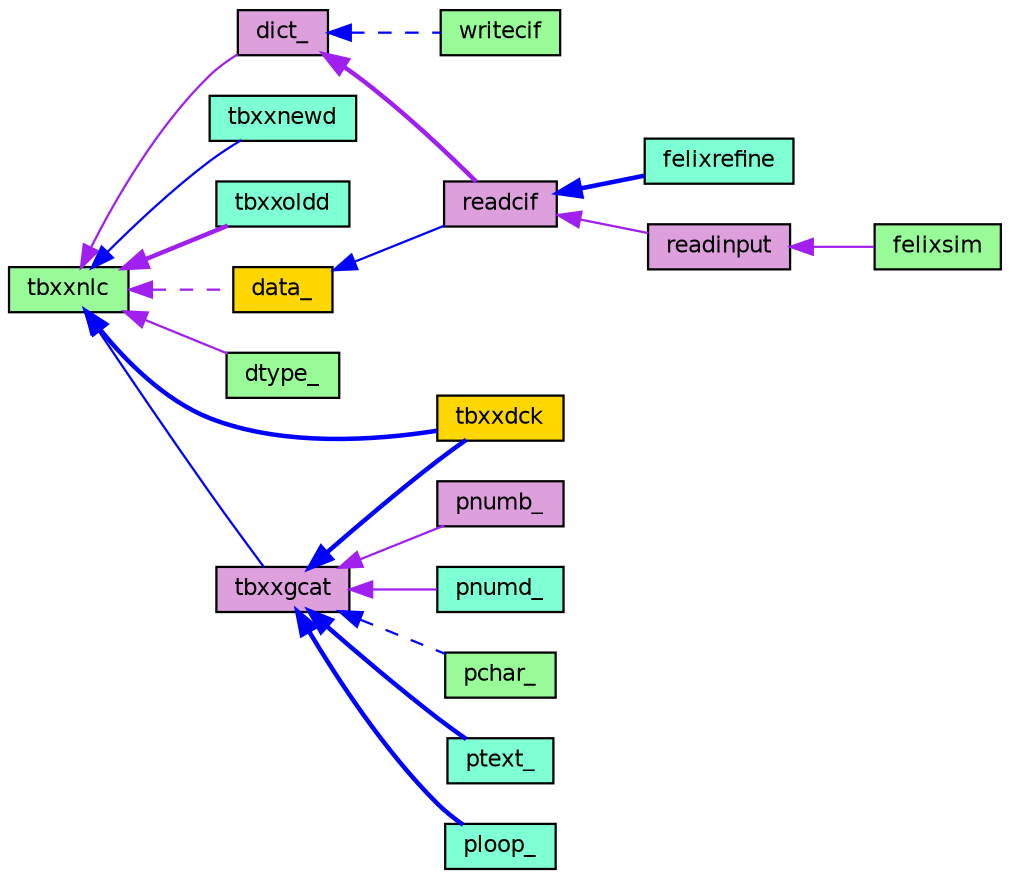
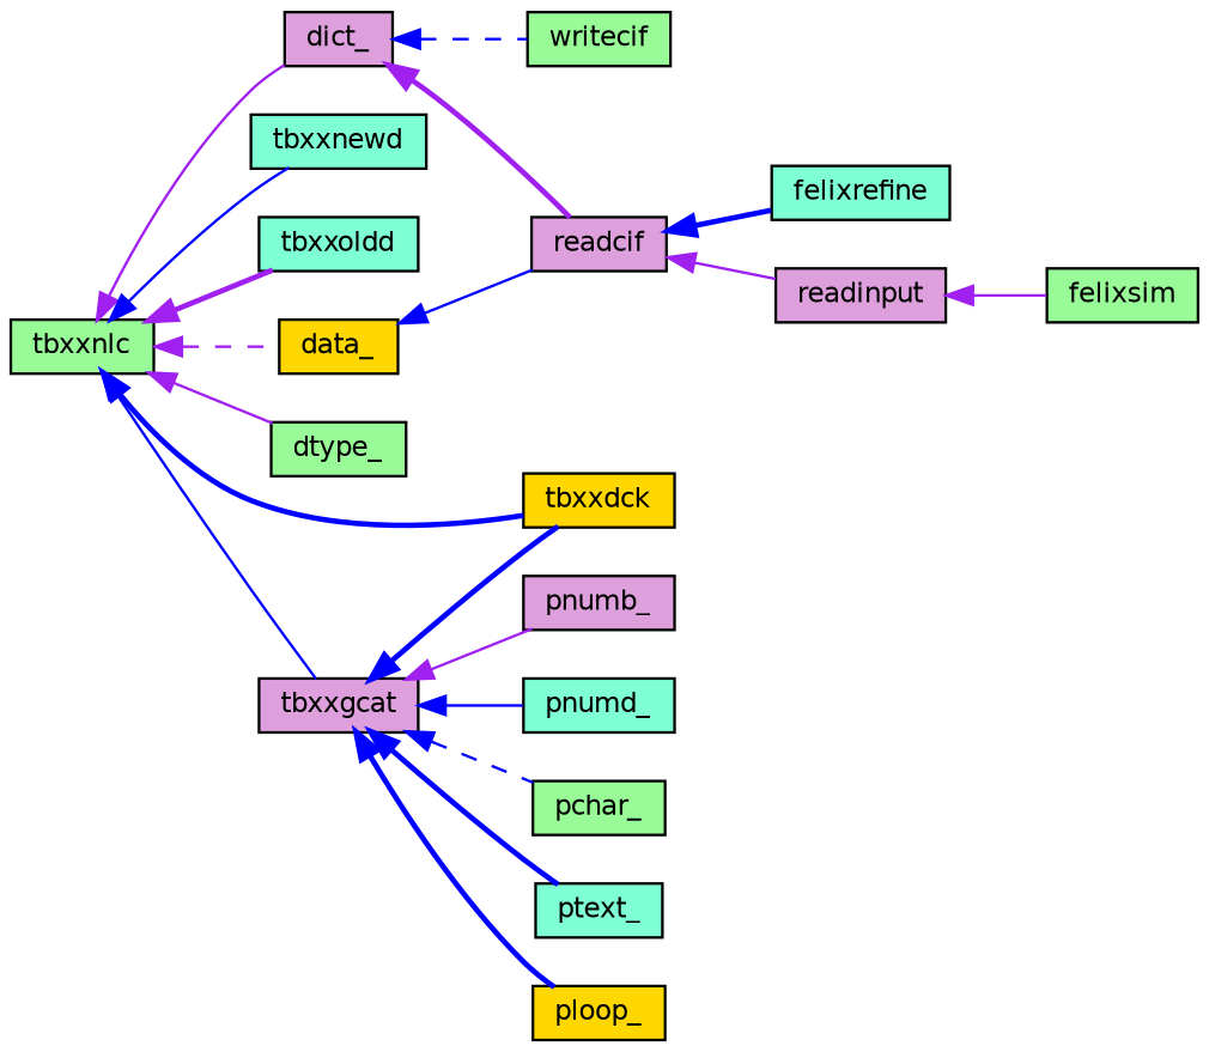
  digraph {
    rankdir=LR
    node [color=black fillcolor=palegreen fontname=Helvetica fontsize=10 shape=record style=filled]
    edge [color=blue dir=back fontname=Helvetica fontsize=10 labelfontname=Helvetica labelfontsize=10 style=solid]
    n1 [fontcolor=black height=0.2 label=tbxxnlc width=0.4]
    n2 [fillcolor=plum height=0.2 label=dict_ width=0.4]
    n3 [fillcolor=aquamarine height=0.2 label=tbxxnewd width=0.4]
    n4 [fillcolor=aquamarine height=0.2 label=tbxxoldd width=0.4]
    n5 [fillcolor=gold height=0.2 label=data_ width=0.4]
    n6 [height=0.2 label=dtype_ width=0.4]
    n7 [fillcolor=plum height=0.2 label=tbxxgcat width=0.4]
    n8 [fillcolor=gold height=0.2 label=tbxxdck width=0.4]
    n9 [height=0.2 label=writecif width=0.4]
    n10 [fillcolor=plum height=0.2 label=readcif width=0.4]
    n11 [fillcolor=plum height=0.2 label=pnumb_ width=0.4]
    n12 [fillcolor=aquamarine height=0.2 label=pnumd_ width=0.4]
    n13 [height=0.2 label=pchar_ width=0.4]
    n14 [fillcolor=aquamarine height=0.2 label=ptext_ width=0.4]
-   n15 [fillcolor=aquamarine height=0.2 label=ploop_ width=0.4]
+   n15 [fillcolor=gold height=0.2 label=ploop_ width=0.4]
    n16 [fillcolor=aquamarine height=0.2 label=felixrefine width=0.4]
    n17 [fillcolor=plum height=0.2 label=readinput width=0.4]
    n18 [height=0.2 label=felixsim width=0.4]
    n1 -> n2 [color=purple]
    n1 -> n3
    n1 -> n4 [color=purple style=bold]
    n1 -> n5 [color=purple style=dashed]
    n1 -> n6 [color=purple]
    n1 -> n7
    n1 -> n8 [style=bold]
    n2 -> n9 [style=dashed]
    n2 -> n10 [color=purple style=bold]
    n5 -> n10
    n7 -> n8 [style=bold]
    n7 -> n11 [color=purple]
-   n7 -> n12 [color=purple]
+   n7 -> n12
    n7 -> n13 [style=dashed]
    n7 -> n14 [style=bold]
    n7 -> n15 [style=bold]
    n10 -> n16 [style=bold]
    n10 -> n17 [color=purple]
    n17 -> n18 [color=purple]
  }
